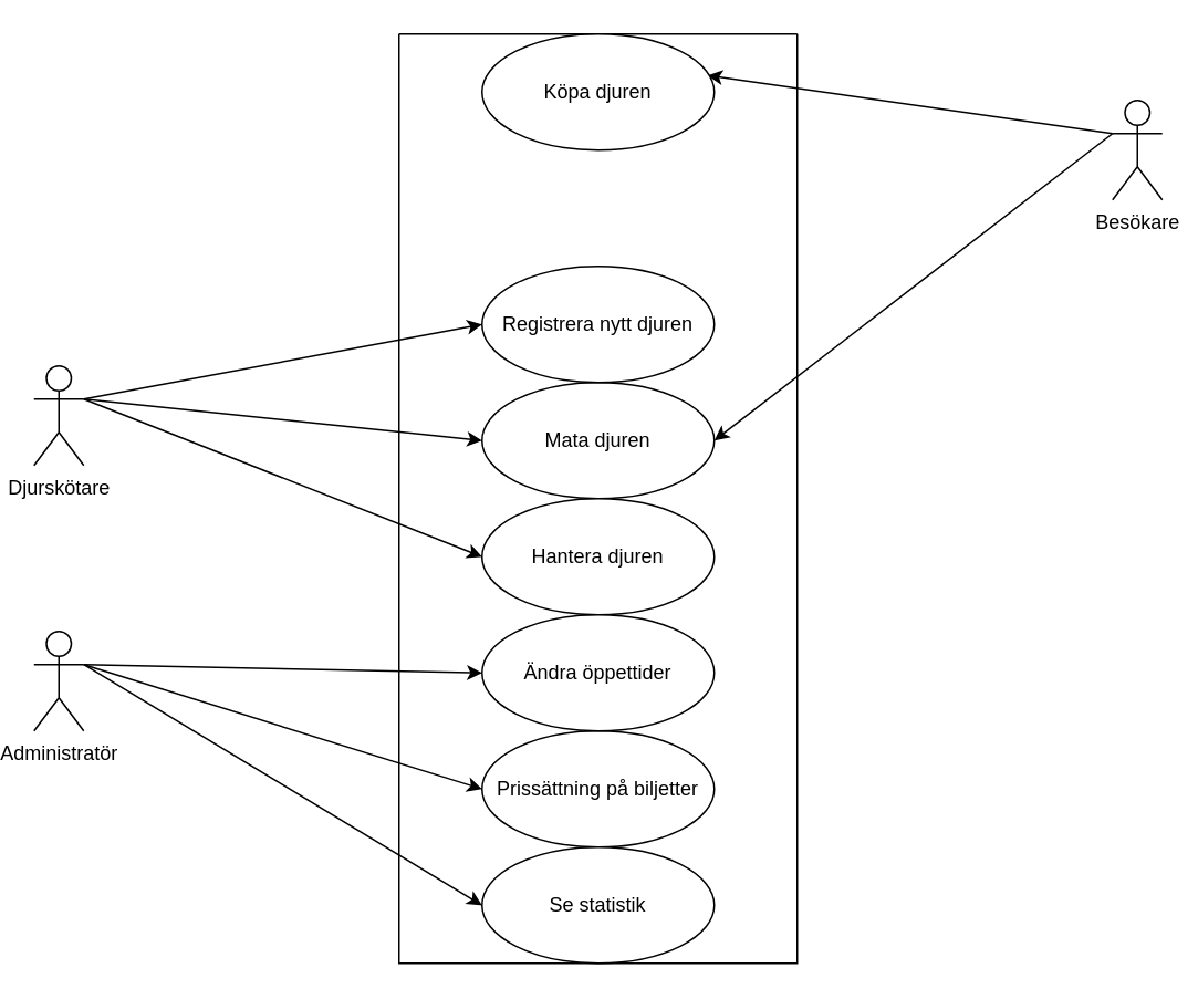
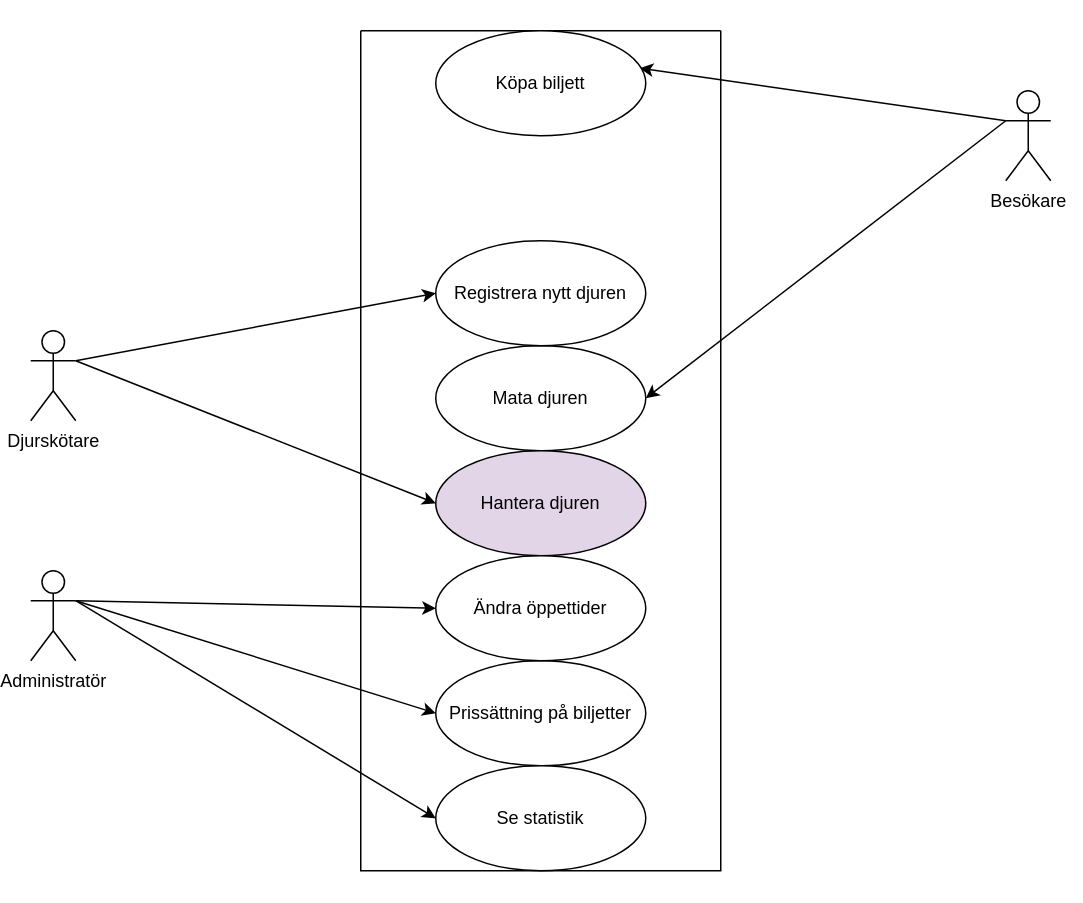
  <mxCell id="0" />
  <mxCell id="1" parent="0" />
  <mxCell id="2" style="rounded=0;orthogonalLoop=1;jettySize=auto;html=1;exitX=0;exitY=0.333;exitDx=0;exitDy=0;exitPerimeter=0;entryX=0.971;entryY=0.357;entryDx=0;entryDy=0;entryPerimeter=0;" edge="1" parent="1" source="4" target="18"><mxGeometry relative="1" as="geometry" /></mxCell>
  <mxCell id="3" style="rounded=0;orthogonalLoop=1;jettySize=auto;html=1;entryX=1;entryY=0.5;entryDx=0;entryDy=0;exitX=0;exitY=0.333;exitDx=0;exitDy=0;exitPerimeter=0;" edge="1" parent="1" source="4" target="14"><mxGeometry relative="1" as="geometry"><mxPoint x="660" y="210" as="sourcePoint" /></mxGeometry></mxCell>
  <mxCell id="4" value="Besökare&lt;div&gt;&lt;br&gt;&lt;/div&gt;" style="shape=umlActor;verticalLabelPosition=bottom;verticalAlign=top;html=1;" vertex="1" parent="1"><mxGeometry x="670" y="60" width="30" height="60" as="geometry" /></mxCell>
  <mxCell id="5" style="rounded=0;orthogonalLoop=1;jettySize=auto;html=1;exitX=1;exitY=0.333;exitDx=0;exitDy=0;exitPerimeter=0;entryX=0;entryY=0.5;entryDx=0;entryDy=0;" edge="1" parent="1" source="8" target="19"><mxGeometry relative="1" as="geometry"><mxPoint x="275" y="170" as="targetPoint" /></mxGeometry></mxCell>
- <mxCell id="6" style="rounded=0;orthogonalLoop=1;jettySize=auto;html=1;exitX=1;exitY=0.333;exitDx=0;exitDy=0;exitPerimeter=0;entryX=0;entryY=0.5;entryDx=0;entryDy=0;" edge="1" parent="1" source="8" target="14"><mxGeometry relative="1" as="geometry" /></mxCell>
  <mxCell id="7" style="rounded=0;orthogonalLoop=1;jettySize=auto;html=1;entryX=0;entryY=0.5;entryDx=0;entryDy=0;" edge="1" parent="1" target="15"><mxGeometry relative="1" as="geometry"><mxPoint x="50" y="240" as="sourcePoint" /></mxGeometry></mxCell>
  <mxCell id="8" value="Djurskötare&lt;div&gt;&lt;br&gt;&lt;/div&gt;" style="shape=umlActor;verticalLabelPosition=bottom;verticalAlign=top;html=1;" vertex="1" parent="1"><mxGeometry x="20" y="220" width="30" height="60" as="geometry" /></mxCell>
  <mxCell id="9" style="rounded=0;orthogonalLoop=1;jettySize=auto;html=1;exitX=1;exitY=0.333;exitDx=0;exitDy=0;exitPerimeter=0;entryX=0;entryY=0.5;entryDx=0;entryDy=0;" edge="1" parent="1" source="12" target="20"><mxGeometry relative="1" as="geometry" /></mxCell>
  <mxCell id="10" style="rounded=0;orthogonalLoop=1;jettySize=auto;html=1;exitX=1;exitY=0.333;exitDx=0;exitDy=0;exitPerimeter=0;entryX=0;entryY=0.5;entryDx=0;entryDy=0;" edge="1" parent="1" source="12" target="16"><mxGeometry relative="1" as="geometry" /></mxCell>
  <mxCell id="11" style="rounded=0;orthogonalLoop=1;jettySize=auto;html=1;exitX=1;exitY=0.333;exitDx=0;exitDy=0;exitPerimeter=0;entryX=0;entryY=0.5;entryDx=0;entryDy=0;" edge="1" parent="1" source="12" target="17"><mxGeometry relative="1" as="geometry" /></mxCell>
  <mxCell id="12" value="Administratör&lt;div&gt;&lt;br&gt;&lt;/div&gt;" style="shape=umlActor;verticalLabelPosition=bottom;verticalAlign=top;html=1;" vertex="1" parent="1"><mxGeometry x="20" y="380" width="30" height="60" as="geometry" /></mxCell>
  <mxCell id="13" value="" style="swimlane;startSize=0;" vertex="1" parent="1"><mxGeometry x="240" y="20" width="240" height="560" as="geometry"><mxRectangle x="240" y="80" width="50" height="40" as="alternateBounds" /></mxGeometry></mxCell>
  <mxCell id="14" value="Mata djuren" style="ellipse;whiteSpace=wrap;html=1;" vertex="1" parent="13"><mxGeometry x="50" y="210" width="140" height="70" as="geometry" /></mxCell>
- <mxCell id="15" value="Hantera djuren" style="ellipse;whiteSpace=wrap;html=1;" vertex="1" parent="13"><mxGeometry x="50" y="280" width="140" height="70" as="geometry" /></mxCell>
+ <mxCell id="15" value="Hantera djuren" style="ellipse;whiteSpace=wrap;html=1;fillColor=#e1d5e7;" vertex="1" parent="13"><mxGeometry x="50" y="280" width="140" height="70" as="geometry" /></mxCell>
  <mxCell id="16" value="Prissättning på biljetter" style="ellipse;whiteSpace=wrap;html=1;" vertex="1" parent="13"><mxGeometry x="50" y="420" width="140" height="70" as="geometry" /></mxCell>
  <mxCell id="17" value="Se statistik" style="ellipse;whiteSpace=wrap;html=1;" vertex="1" parent="13"><mxGeometry x="50" y="490" width="140" height="70" as="geometry" /></mxCell>
- <mxCell id="18" value="&lt;div&gt;&lt;span style=&quot;background-color: initial;&quot;&gt;Köpa djuren&lt;/span&gt;&lt;/div&gt;" style="ellipse;whiteSpace=wrap;html=1;" vertex="1" parent="13"><mxGeometry x="50" width="140" height="70" as="geometry" /></mxCell>
+ <mxCell id="18" value="&lt;div&gt;&lt;span style=&quot;background-color: initial;&quot;&gt;Köpa biljett&lt;/span&gt;&lt;/div&gt;" style="ellipse;whiteSpace=wrap;html=1;" vertex="1" parent="13"><mxGeometry x="50" width="140" height="70" as="geometry" /></mxCell>
  <mxCell id="19" value="Registrera nytt djuren" style="ellipse;whiteSpace=wrap;html=1;" vertex="1" parent="13"><mxGeometry x="50" y="140" width="140" height="70" as="geometry" /></mxCell>
  <mxCell id="20" value="Ändra öppettider" style="ellipse;whiteSpace=wrap;html=1;" vertex="1" parent="13"><mxGeometry x="50" y="350" width="140" height="70" as="geometry" /></mxCell>
